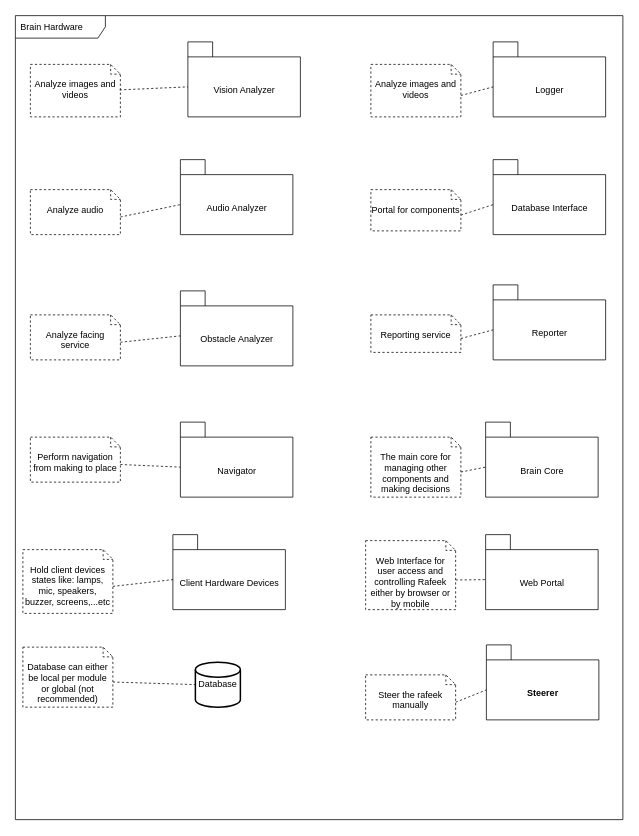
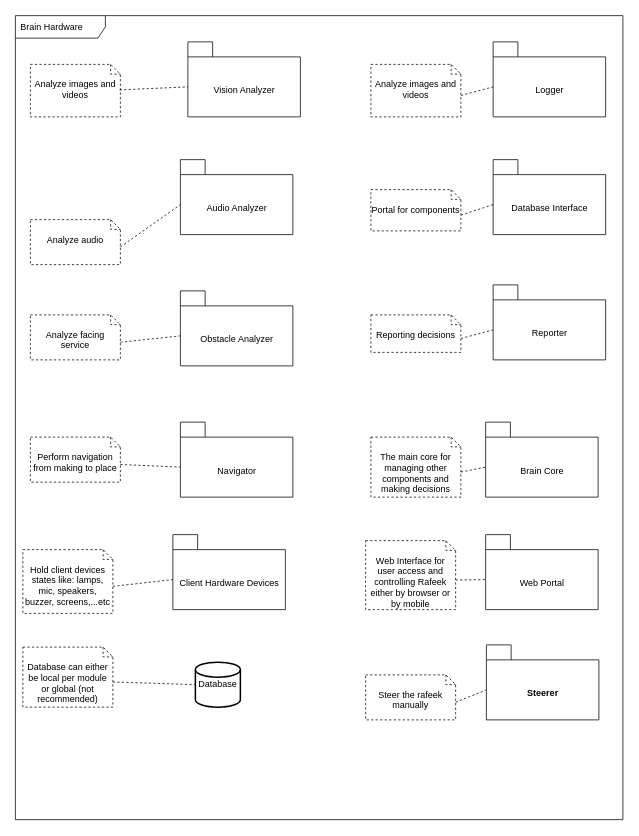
  <mxCell id="0" />
  <mxCell id="1" parent="0" />
  <mxCell id="2" value="Brain Hardware" style="shape=umlFrame;whiteSpace=wrap;html=1;width=120;height=30;boundedLbl=1;verticalAlign=middle;align=left;spacingLeft=5;movable=1;resizable=1;rotatable=1;deletable=1;editable=1;connectable=1;" parent="1" vertex="1"><mxGeometry x="20" y="20" width="810" height="1072" as="geometry" /></mxCell>
  <mxCell id="3" value="Analyze images and videos" style="shape=note2;boundedLbl=1;whiteSpace=wrap;html=1;size=13;verticalAlign=top;align=center;dashed=1;" parent="1" vertex="1"><mxGeometry x="40" y="85" width="120" height="70" as="geometry" /></mxCell>
- <mxCell id="4" value="Analyze audio" style="shape=note2;boundedLbl=1;whiteSpace=wrap;html=1;size=13;verticalAlign=top;align=center;dashed=1;" parent="1" vertex="1"><mxGeometry x="40" y="252" width="120" height="60" as="geometry" /></mxCell>
+ <mxCell id="4" value="Analyze audio" style="shape=note2;boundedLbl=1;whiteSpace=wrap;html=1;size=13;verticalAlign=top;align=center;dashed=1;" parent="1" vertex="1"><mxGeometry x="40" y="292" width="120" height="60" as="geometry" /></mxCell>
  <mxCell id="5" value="Analyze facing service" style="shape=note2;boundedLbl=1;whiteSpace=wrap;html=1;size=13;verticalAlign=top;align=center;dashed=1;" parent="1" vertex="1"><mxGeometry x="40" y="419" width="120" height="60" as="geometry" /></mxCell>
  <mxCell id="6" value="Perform navigation from making to place" style="shape=note2;boundedLbl=1;whiteSpace=wrap;html=1;size=13;verticalAlign=top;align=center;dashed=1;" parent="1" vertex="1"><mxGeometry x="40" y="582" width="120" height="60" as="geometry" /></mxCell>
  <mxCell id="7" value="Hold client devices states like: lamps, mic, speakers, buzzer, screens,...etc" style="shape=note2;boundedLbl=1;whiteSpace=wrap;html=1;size=13;verticalAlign=top;align=center;dashed=1;" parent="1" vertex="1"><mxGeometry x="30" y="732" width="120" height="85" as="geometry" /></mxCell>
- <mxCell id="8" value="Reporting service" style="shape=note2;boundedLbl=1;whiteSpace=wrap;html=1;size=13;verticalAlign=top;align=center;dashed=1;" parent="1" vertex="1"><mxGeometry x="494" y="419" width="120" height="50" as="geometry" /></mxCell>
+ <mxCell id="8" value="Reporting decisions" style="shape=note2;boundedLbl=1;whiteSpace=wrap;html=1;size=13;verticalAlign=top;align=center;dashed=1;" parent="1" vertex="1"><mxGeometry x="494" y="419" width="120" height="50" as="geometry" /></mxCell>
  <mxCell id="9" value="The main core for managing other components and making decisions" style="shape=note2;boundedLbl=1;whiteSpace=wrap;html=1;size=13;verticalAlign=top;align=center;dashed=1;" parent="1" vertex="1"><mxGeometry x="494" y="582" width="120" height="80" as="geometry" /></mxCell>
  <mxCell id="10" value="Web Interface for user access and controlling Rafeek either by browser or by mobile" style="shape=note2;boundedLbl=1;whiteSpace=wrap;html=1;size=13;verticalAlign=top;align=center;dashed=1;" parent="1" vertex="1"><mxGeometry x="487" y="720" width="120" height="92" as="geometry" /></mxCell>
  <mxCell id="11" value="Steer the rafeek manually" style="shape=note2;boundedLbl=1;whiteSpace=wrap;html=1;size=13;verticalAlign=top;align=center;dashed=1;" parent="1" vertex="1"><mxGeometry x="487" y="899" width="120" height="60" as="geometry" /></mxCell>
  <mxCell id="12" value="&lt;span style=&quot;font-weight: normal;&quot;&gt;Database&lt;/span&gt;" style="strokeWidth=2;html=1;shape=mxgraph.flowchart.database;whiteSpace=wrap;fontStyle=1" parent="1" vertex="1"><mxGeometry x="260" y="882" width="60" height="60" as="geometry" /></mxCell>
  <mxCell id="13" value="Portal for components" style="shape=note2;boundedLbl=1;whiteSpace=wrap;html=1;size=13;verticalAlign=top;align=center;dashed=1;" parent="1" vertex="1"><mxGeometry x="494" y="252" width="120" height="55" as="geometry" /></mxCell>
  <mxCell id="14" value="" style="shape=folder;fontStyle=1;tabWidth=33;tabHeight=20;tabPosition=left;html=1;boundedLbl=1;labelInHeader=1;container=1;collapsible=0;" parent="1" vertex="1"><mxGeometry x="250" y="55" width="150" height="100" as="geometry" /></mxCell>
  <mxCell id="15" value="Vision Analyzer" style="html=1;strokeColor=none;resizeWidth=1;resizeHeight=1;fillColor=none;part=1;connectable=0;allowArrows=0;deletable=0;" parent="14" vertex="1"><mxGeometry width="150" height="70" relative="1" as="geometry"><mxPoint y="30" as="offset" /></mxGeometry></mxCell>
  <mxCell id="16" value="" style="shape=folder;fontStyle=1;tabWidth=33;tabHeight=20;tabPosition=left;html=1;boundedLbl=1;labelInHeader=1;container=1;collapsible=0;" parent="1" vertex="1"><mxGeometry x="240" y="212" width="150" height="100" as="geometry" /></mxCell>
  <mxCell id="17" value="Audio Analyzer" style="html=1;strokeColor=none;resizeWidth=1;resizeHeight=1;fillColor=none;part=1;connectable=0;allowArrows=0;deletable=0;" parent="16" vertex="1"><mxGeometry width="150" height="70" relative="1" as="geometry"><mxPoint y="30" as="offset" /></mxGeometry></mxCell>
  <mxCell id="18" value="" style="shape=folder;fontStyle=1;tabWidth=33;tabHeight=20;tabPosition=left;html=1;boundedLbl=1;labelInHeader=1;container=1;collapsible=0;" parent="1" vertex="1"><mxGeometry x="240" y="387" width="150" height="100" as="geometry" /></mxCell>
  <mxCell id="19" value="Obstacle Analyzer" style="html=1;strokeColor=none;resizeWidth=1;resizeHeight=1;fillColor=none;part=1;connectable=0;allowArrows=0;deletable=0;" parent="18" vertex="1"><mxGeometry width="150" height="70" relative="1" as="geometry"><mxPoint y="30" as="offset" /></mxGeometry></mxCell>
  <mxCell id="20" value="" style="shape=folder;fontStyle=1;tabWidth=33;tabHeight=20;tabPosition=left;html=1;boundedLbl=1;labelInHeader=1;container=1;collapsible=0;" parent="1" vertex="1"><mxGeometry x="240" y="562" width="150" height="100" as="geometry" /></mxCell>
  <mxCell id="21" value="Navigator" style="html=1;strokeColor=none;resizeWidth=1;resizeHeight=1;fillColor=none;part=1;connectable=0;allowArrows=0;deletable=0;" parent="20" vertex="1"><mxGeometry width="150" height="70" relative="1" as="geometry"><mxPoint y="30" as="offset" /></mxGeometry></mxCell>
  <mxCell id="22" value="" style="shape=folder;fontStyle=1;tabWidth=33;tabHeight=20;tabPosition=left;html=1;boundedLbl=1;labelInHeader=1;container=1;collapsible=0;" parent="1" vertex="1"><mxGeometry x="230" y="712" width="150" height="100" as="geometry" /></mxCell>
  <mxCell id="23" value="Client Hardware Devices" style="html=1;strokeColor=none;resizeWidth=1;resizeHeight=1;fillColor=none;part=1;connectable=0;allowArrows=0;deletable=0;" parent="22" vertex="1"><mxGeometry width="150" height="70" relative="1" as="geometry"><mxPoint y="30" as="offset" /></mxGeometry></mxCell>
  <mxCell id="24" value="" style="shape=folder;fontStyle=1;tabWidth=33;tabHeight=20;tabPosition=left;html=1;boundedLbl=1;labelInHeader=1;container=1;collapsible=0;" parent="1" vertex="1"><mxGeometry x="648" y="859" width="150" height="100" as="geometry" /></mxCell>
  <mxCell id="25" value="&lt;span style=&quot;font-weight: 700;&quot;&gt;Steerer&lt;/span&gt;" style="html=1;strokeColor=none;resizeWidth=1;resizeHeight=1;fillColor=none;part=1;connectable=0;allowArrows=0;deletable=0;" parent="24" vertex="1"><mxGeometry width="150" height="70" relative="1" as="geometry"><mxPoint y="30" as="offset" /></mxGeometry></mxCell>
  <mxCell id="26" value="" style="shape=folder;fontStyle=1;tabWidth=33;tabHeight=20;tabPosition=left;html=1;boundedLbl=1;labelInHeader=1;container=1;collapsible=0;" parent="1" vertex="1"><mxGeometry x="657" y="212" width="150" height="100" as="geometry" /></mxCell>
  <mxCell id="27" value="Database Interface" style="html=1;strokeColor=none;resizeWidth=1;resizeHeight=1;fillColor=none;part=1;connectable=0;allowArrows=0;deletable=0;" parent="26" vertex="1"><mxGeometry width="150" height="70" relative="1" as="geometry"><mxPoint y="30" as="offset" /></mxGeometry></mxCell>
  <mxCell id="28" value="" style="shape=folder;fontStyle=1;tabWidth=33;tabHeight=20;tabPosition=left;html=1;boundedLbl=1;labelInHeader=1;container=1;collapsible=0;" parent="1" vertex="1"><mxGeometry x="657" y="55" width="150" height="100" as="geometry" /></mxCell>
  <mxCell id="29" value="Logger" style="html=1;strokeColor=none;resizeWidth=1;resizeHeight=1;fillColor=none;part=1;connectable=0;allowArrows=0;deletable=0;" parent="28" vertex="1"><mxGeometry width="150" height="70" relative="1" as="geometry"><mxPoint y="30" as="offset" /></mxGeometry></mxCell>
  <mxCell id="30" value="" style="shape=folder;fontStyle=1;tabWidth=33;tabHeight=20;tabPosition=left;html=1;boundedLbl=1;labelInHeader=1;container=1;collapsible=0;" parent="1" vertex="1"><mxGeometry x="657" y="379" width="150" height="100" as="geometry" /></mxCell>
  <mxCell id="31" value="Reporter" style="html=1;strokeColor=none;resizeWidth=1;resizeHeight=1;fillColor=none;part=1;connectable=0;allowArrows=0;deletable=0;" parent="30" vertex="1"><mxGeometry width="150" height="70" relative="1" as="geometry"><mxPoint y="30" as="offset" /></mxGeometry></mxCell>
  <mxCell id="32" value="" style="shape=folder;fontStyle=1;tabWidth=33;tabHeight=20;tabPosition=left;html=1;boundedLbl=1;labelInHeader=1;container=1;collapsible=0;" parent="1" vertex="1"><mxGeometry x="647" y="562" width="150" height="100" as="geometry" /></mxCell>
  <mxCell id="33" value="Brain Core" style="html=1;strokeColor=none;resizeWidth=1;resizeHeight=1;fillColor=none;part=1;connectable=0;allowArrows=0;deletable=0;" parent="32" vertex="1"><mxGeometry width="150" height="70" relative="1" as="geometry"><mxPoint y="30" as="offset" /></mxGeometry></mxCell>
  <mxCell id="34" value="" style="shape=folder;fontStyle=1;tabWidth=33;tabHeight=20;tabPosition=left;html=1;boundedLbl=1;labelInHeader=1;container=1;collapsible=0;" parent="1" vertex="1"><mxGeometry x="647" y="712" width="150" height="100" as="geometry" /></mxCell>
  <mxCell id="35" value="Web Portal" style="html=1;strokeColor=none;resizeWidth=1;resizeHeight=1;fillColor=none;part=1;connectable=0;allowArrows=0;deletable=0;" parent="34" vertex="1"><mxGeometry width="150" height="70" relative="1" as="geometry"><mxPoint y="30" as="offset" /></mxGeometry></mxCell>
  <mxCell id="36" value="Database can either be local per module or global (not recommended)" style="shape=note2;boundedLbl=1;whiteSpace=wrap;html=1;size=13;verticalAlign=top;align=center;dashed=1;" parent="1" vertex="1"><mxGeometry x="30" y="862" width="120" height="80" as="geometry" /></mxCell>
  <mxCell id="37" value="" style="endArrow=none;html=1;exitX=0.992;exitY=0.486;exitDx=0;exitDy=0;exitPerimeter=0;entryX=0;entryY=0;entryDx=0;entryDy=60;entryPerimeter=0;dashed=1;" edge="1" parent="1" source="3" target="14"><mxGeometry width="50" height="50" relative="1" as="geometry"><mxPoint x="170" y="230" as="sourcePoint" /><mxPoint x="220" y="180" as="targetPoint" /></mxGeometry></mxCell>
  <mxCell id="38" value="" style="endArrow=none;html=1;exitX=0;exitY=0;exitDx=120;exitDy=36.5;exitPerimeter=0;entryX=0;entryY=0;entryDx=0;entryDy=60;entryPerimeter=0;dashed=1;" edge="1" parent="1" source="4" target="16"><mxGeometry width="50" height="50" relative="1" as="geometry"><mxPoint x="159.04" y="196.02" as="sourcePoint" /><mxPoint x="250" y="192" as="targetPoint" /></mxGeometry></mxCell>
  <mxCell id="39" value="" style="endArrow=none;html=1;exitX=0;exitY=0;exitDx=120;exitDy=36.5;exitPerimeter=0;entryX=0;entryY=0;entryDx=0;entryDy=60;entryPerimeter=0;dashed=1;" edge="1" parent="1" source="5" target="18"><mxGeometry width="50" height="50" relative="1" as="geometry"><mxPoint x="160" y="457.25" as="sourcePoint" /><mxPoint x="240" y="440.75" as="targetPoint" /></mxGeometry></mxCell>
  <mxCell id="40" value="" style="endArrow=none;html=1;exitX=0;exitY=0;exitDx=120;exitDy=36.5;exitPerimeter=0;entryX=0;entryY=0;entryDx=0;entryDy=60;entryPerimeter=0;dashed=1;" edge="1" parent="1" source="6" target="20"><mxGeometry width="50" height="50" relative="1" as="geometry"><mxPoint x="150" y="670.5" as="sourcePoint" /><mxPoint x="230" y="662" as="targetPoint" /></mxGeometry></mxCell>
  <mxCell id="41" value="" style="endArrow=none;html=1;exitX=0;exitY=0;exitDx=120;exitDy=49;exitPerimeter=0;entryX=0;entryY=0;entryDx=0;entryDy=60;entryPerimeter=0;dashed=1;" edge="1" parent="1" source="7" target="22"><mxGeometry width="50" height="50" relative="1" as="geometry"><mxPoint x="170" y="832" as="sourcePoint" /><mxPoint x="250" y="835.5" as="targetPoint" /></mxGeometry></mxCell>
  <mxCell id="42" value="" style="endArrow=none;html=1;exitX=0;exitY=0;exitDx=120;exitDy=46.5;exitPerimeter=0;entryX=0;entryY=0.5;entryDx=0;entryDy=0;entryPerimeter=0;dashed=1;" edge="1" parent="1" source="36" target="12"><mxGeometry width="50" height="50" relative="1" as="geometry"><mxPoint x="170" y="906.5" as="sourcePoint" /><mxPoint x="250" y="897.5" as="targetPoint" /></mxGeometry></mxCell>
  <mxCell id="43" value="Analyze images and videos" style="shape=note2;boundedLbl=1;whiteSpace=wrap;html=1;size=13;verticalAlign=top;align=center;dashed=1;" vertex="1" parent="1"><mxGeometry x="494" y="85" width="120" height="70" as="geometry" /></mxCell>
  <mxCell id="44" value="" style="endArrow=none;html=1;exitX=0;exitY=0;exitDx=120;exitDy=41.5;exitPerimeter=0;entryX=0;entryY=0;entryDx=0;entryDy=60;entryPerimeter=0;dashed=1;" edge="1" parent="1" source="43" target="28"><mxGeometry width="50" height="50" relative="1" as="geometry"><mxPoint x="587" y="186.02" as="sourcePoint" /><mxPoint x="677.96" y="182" as="targetPoint" /></mxGeometry></mxCell>
  <mxCell id="45" value="" style="endArrow=none;html=1;exitX=0;exitY=0;exitDx=120;exitDy=34;exitPerimeter=0;entryX=0;entryY=0;entryDx=0;entryDy=60;entryPerimeter=0;dashed=1;" edge="1" parent="1" source="13" target="26"><mxGeometry width="50" height="50" relative="1" as="geometry"><mxPoint x="607" y="387" as="sourcePoint" /><mxPoint x="650" y="375.5" as="targetPoint" /></mxGeometry></mxCell>
  <mxCell id="46" value="" style="endArrow=none;html=1;dashed=1;exitX=0;exitY=0;exitDx=120;exitDy=31.5;exitPerimeter=0;entryX=0;entryY=0;entryDx=0;entryDy=60;entryPerimeter=0;" edge="1" parent="1" source="8" target="30"><mxGeometry width="50" height="50" relative="1" as="geometry"><mxPoint x="557" y="362" as="sourcePoint" /><mxPoint x="657" y="352" as="targetPoint" /></mxGeometry></mxCell>
  <mxCell id="47" value="" style="endArrow=none;html=1;dashed=1;exitX=0;exitY=0;exitDx=120;exitDy=46.5;exitPerimeter=0;entryX=0;entryY=0;entryDx=0;entryDy=60;entryPerimeter=0;" edge="1" parent="1" source="9" target="32"><mxGeometry width="50" height="50" relative="1" as="geometry"><mxPoint x="604" y="543.5" as="sourcePoint" /><mxPoint x="647" y="532" as="targetPoint" /></mxGeometry></mxCell>
  <mxCell id="48" value="" style="endArrow=none;html=1;dashed=1;exitX=0;exitY=0;exitDx=120;exitDy=52.5;exitPerimeter=0;entryX=0;entryY=0;entryDx=0;entryDy=60;entryPerimeter=0;" edge="1" parent="1" source="10" target="34"><mxGeometry width="50" height="50" relative="1" as="geometry"><mxPoint x="624" y="638.5" as="sourcePoint" /><mxPoint x="657" y="632" as="targetPoint" /></mxGeometry></mxCell>
  <mxCell id="49" value="" style="endArrow=none;html=1;dashed=1;exitX=0;exitY=0;exitDx=120;exitDy=36.5;exitPerimeter=0;entryX=0;entryY=0;entryDx=0;entryDy=60;entryPerimeter=0;" edge="1" parent="1" source="11" target="24"><mxGeometry width="50" height="50" relative="1" as="geometry"><mxPoint x="617" y="739.5" as="sourcePoint" /><mxPoint x="657" y="739" as="targetPoint" /></mxGeometry></mxCell>
